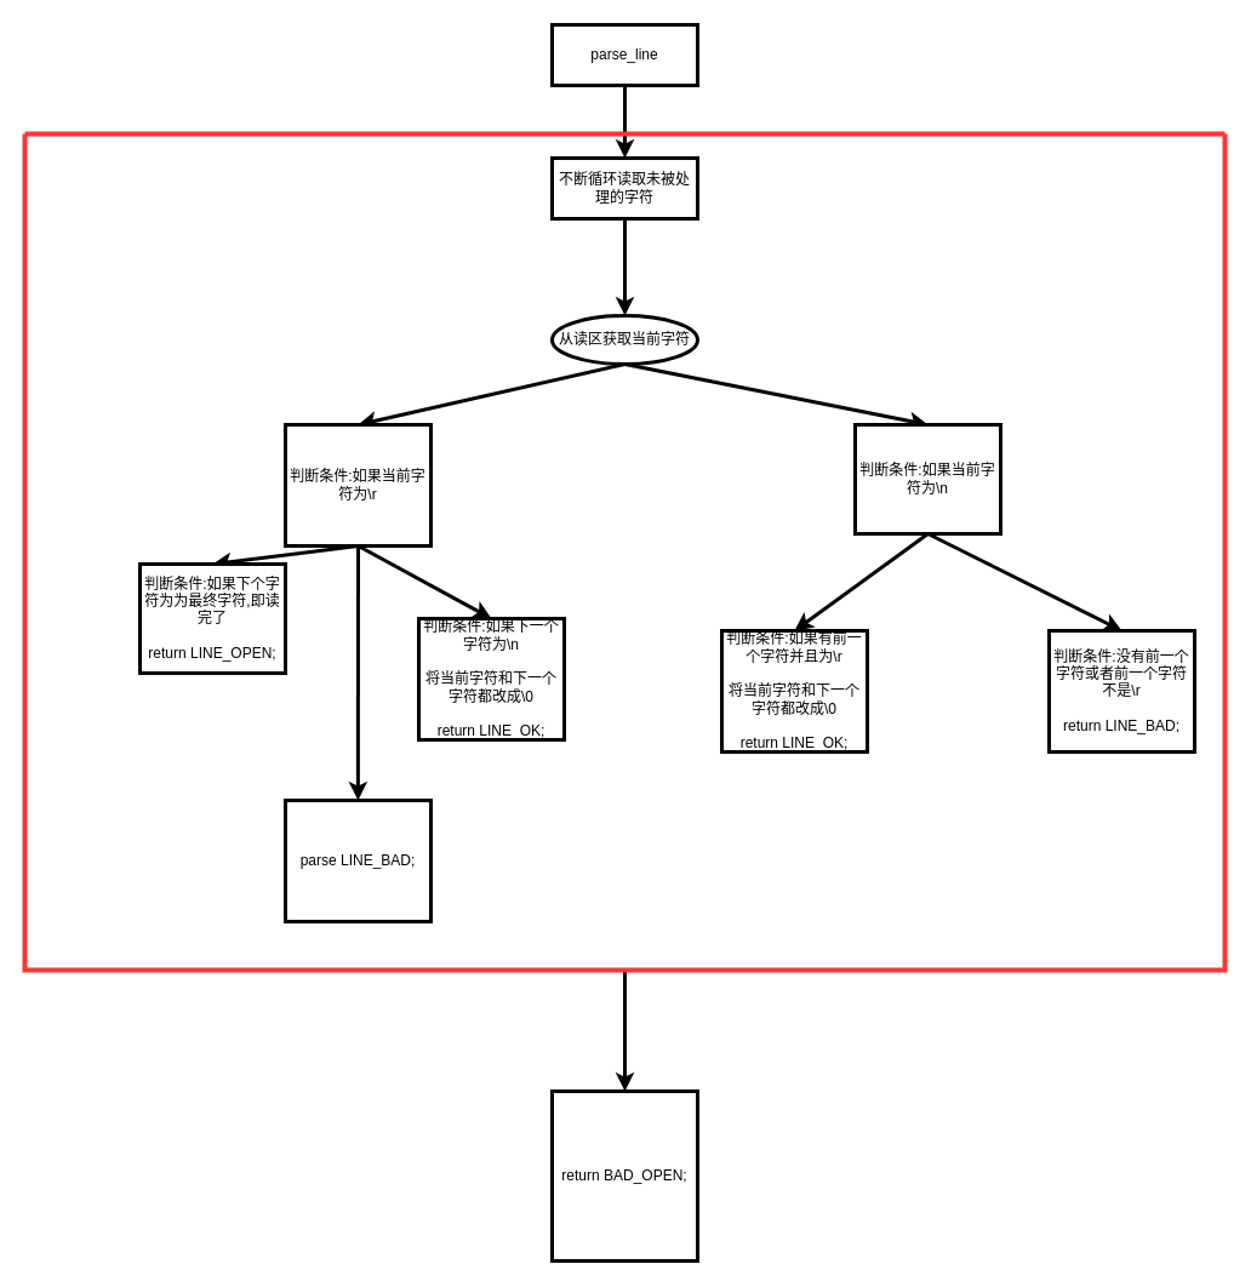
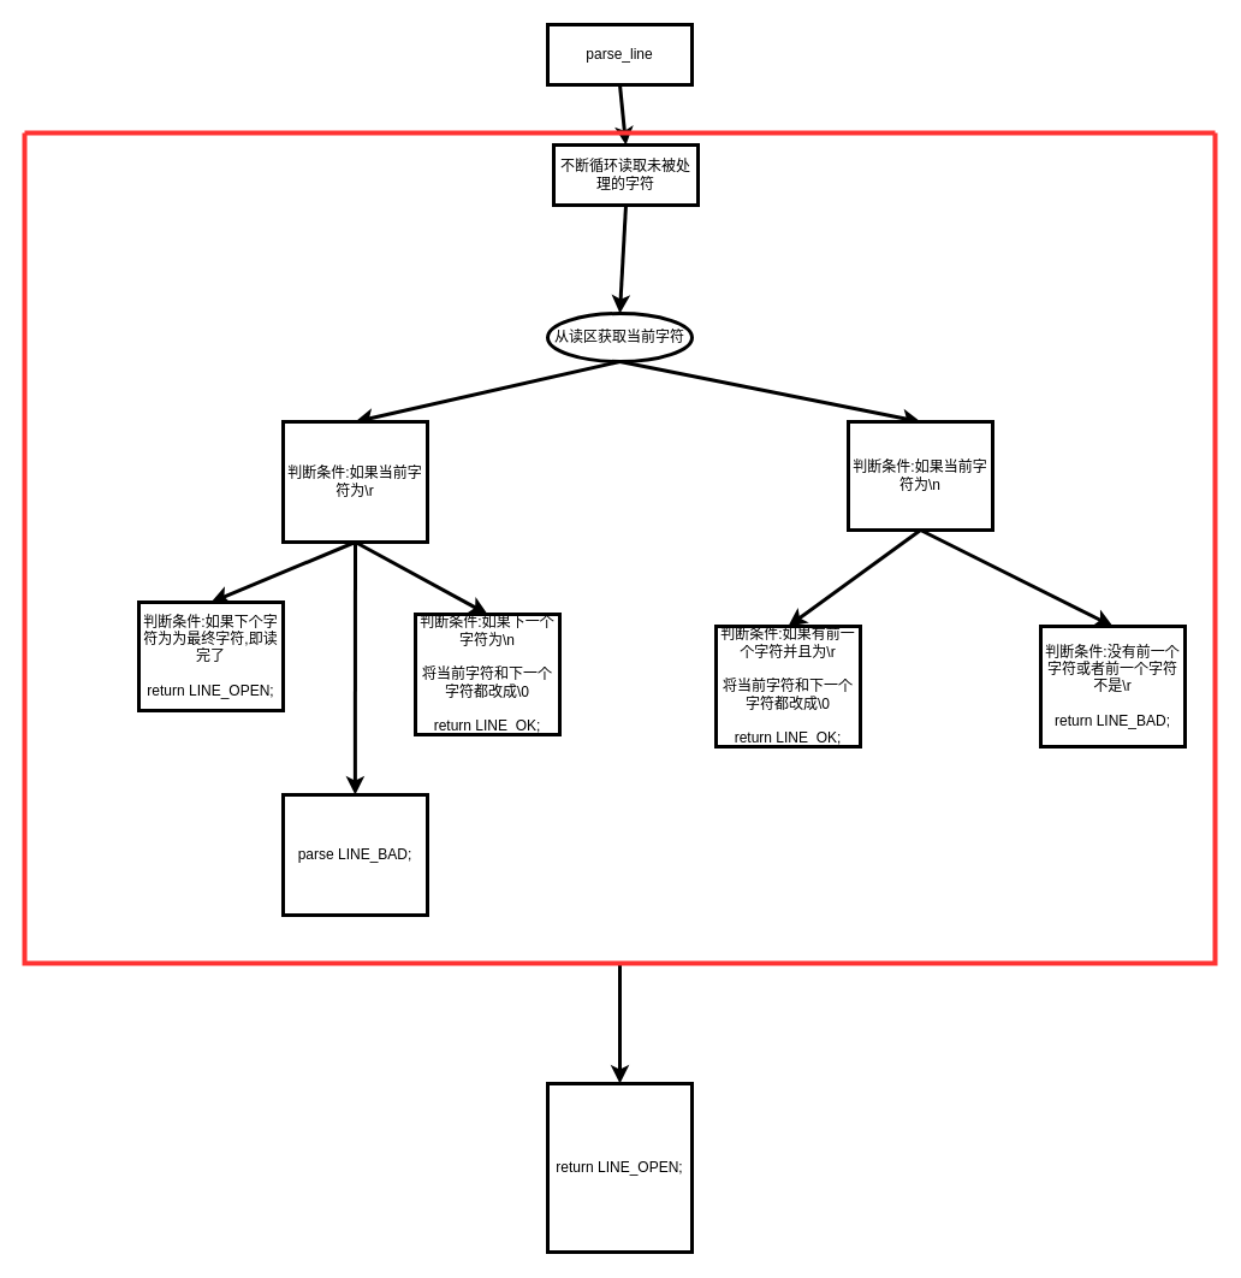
  <mxCell id="0" />
  <mxCell id="1" parent="0" />
  <mxCell id="2" style="edgeStyle=none;html=1;exitX=0.5;exitY=1;exitDx=0;exitDy=0;entryX=0.5;entryY=0;entryDx=0;entryDy=0;strokeColor=#000000;strokeWidth=3;" parent="1" source="3" target="5" edge="1"><mxGeometry relative="1" as="geometry" /></mxCell>
  <mxCell id="3" value="parse_line" style="whiteSpace=wrap;html=1;strokeColor=#000000;strokeWidth=3;" parent="1" vertex="1"><mxGeometry x="455" y="20" width="120" height="50" as="geometry" /></mxCell>
  <mxCell id="4" style="edgeStyle=none;html=1;exitX=0.5;exitY=1;exitDx=0;exitDy=0;entryX=0.5;entryY=0;entryDx=0;entryDy=0;strokeWidth=3;strokeColor=#000000;" edge="1" parent="1" source="5" target="9"><mxGeometry relative="1" as="geometry" /></mxCell>
- <mxCell id="5" value="不断循环读取未被处理的字符" style="whiteSpace=wrap;html=1;strokeColor=#000000;strokeWidth=3;" parent="1" vertex="1"><mxGeometry x="455" y="130" width="120" height="50" as="geometry" /></mxCell>
- <mxCell id="6" value="return BAD_OPEN;" style="whiteSpace=wrap;html=1;strokeColor=#000000;strokeWidth=3;" parent="1" vertex="1"><mxGeometry x="455" y="900" width="120" height="140" as="geometry" /></mxCell>
+ <mxCell id="5" value="不断循环读取未被处理的字符" style="whiteSpace=wrap;html=1;strokeColor=#000000;strokeWidth=3;" parent="1" vertex="1"><mxGeometry x="460" y="120" width="120" height="50" as="geometry" /></mxCell>
+ <mxCell id="6" value="return LINE_OPEN;" style="whiteSpace=wrap;html=1;strokeColor=#000000;strokeWidth=3;" parent="1" vertex="1"><mxGeometry x="455" y="900" width="120" height="140" as="geometry" /></mxCell>
  <mxCell id="7" style="edgeStyle=none;html=1;exitX=0.5;exitY=1;exitDx=0;exitDy=0;entryX=0.5;entryY=0;entryDx=0;entryDy=0;strokeColor=#000000;strokeWidth=3;" edge="1" parent="1" source="9" target="13"><mxGeometry relative="1" as="geometry" /></mxCell>
  <mxCell id="8" style="edgeStyle=none;html=1;exitX=0.5;exitY=1;exitDx=0;exitDy=0;entryX=0.5;entryY=0;entryDx=0;entryDy=0;strokeColor=#000000;strokeWidth=3;" edge="1" parent="1" source="9" target="16"><mxGeometry relative="1" as="geometry" /></mxCell>
  <mxCell id="9" value="从读区获取当前字符" style="ellipse;whiteSpace=wrap;html=1;strokeColor=#000000;strokeWidth=3;" vertex="1" parent="1"><mxGeometry x="455" y="260" width="120" height="40" as="geometry" /></mxCell>
  <mxCell id="10" style="edgeStyle=none;html=1;exitX=0.5;exitY=1;exitDx=0;exitDy=0;entryX=0.5;entryY=0;entryDx=0;entryDy=0;strokeColor=#000000;strokeWidth=3;" edge="1" parent="1" source="13" target="18"><mxGeometry relative="1" as="geometry" /></mxCell>
  <mxCell id="11" style="edgeStyle=none;html=1;exitX=0.5;exitY=1;exitDx=0;exitDy=0;strokeColor=#000000;strokeWidth=3;" edge="1" parent="1" source="13"><mxGeometry relative="1" as="geometry"><mxPoint x="294.857" y="660" as="targetPoint" /></mxGeometry></mxCell>
  <mxCell id="12" style="edgeStyle=none;html=1;exitX=0.5;exitY=1;exitDx=0;exitDy=0;entryX=0.5;entryY=0;entryDx=0;entryDy=0;strokeColor=#000000;strokeWidth=3;" edge="1" parent="1" source="13" target="17"><mxGeometry relative="1" as="geometry" /></mxCell>
  <mxCell id="13" value="判断条件:如果当前字符为\r" style="whiteSpace=wrap;html=1;strokeColor=#000000;strokeWidth=3;" vertex="1" parent="1"><mxGeometry x="235" y="350" width="120" height="100" as="geometry" /></mxCell>
  <mxCell id="14" style="edgeStyle=none;html=1;exitX=0.5;exitY=1;exitDx=0;exitDy=0;entryX=0.5;entryY=0;entryDx=0;entryDy=0;strokeColor=#000000;strokeWidth=3;" edge="1" parent="1" source="16" target="20"><mxGeometry relative="1" as="geometry" /></mxCell>
  <mxCell id="15" style="edgeStyle=none;html=1;exitX=0.5;exitY=1;exitDx=0;exitDy=0;entryX=0.5;entryY=0;entryDx=0;entryDy=0;strokeColor=#000000;strokeWidth=3;" edge="1" parent="1" source="16" target="21"><mxGeometry relative="1" as="geometry" /></mxCell>
  <mxCell id="16" value="判断条件:如果当前字符为\n" style="whiteSpace=wrap;html=1;strokeColor=#000000;strokeWidth=3;" vertex="1" parent="1"><mxGeometry x="705" y="350" width="120" height="90" as="geometry" /></mxCell>
- <mxCell id="17" value="判断条件:如果下个字符为为最终字符,即读完了&lt;br&gt;&lt;br&gt;return LINE_OPEN;" style="whiteSpace=wrap;html=1;strokeColor=#000000;strokeWidth=3;" vertex="1" parent="1"><mxGeometry x="115" y="465" width="120" height="90" as="geometry" /></mxCell>
+ <mxCell id="17" value="判断条件:如果下个字符为为最终字符,即读完了&lt;br&gt;&lt;br&gt;return LINE_OPEN;" style="whiteSpace=wrap;html=1;strokeColor=#000000;strokeWidth=3;" vertex="1" parent="1"><mxGeometry x="115" y="500" width="120" height="90" as="geometry" /></mxCell>
  <mxCell id="18" value="判断条件:如果下一个字符为\n&lt;br&gt;&lt;br&gt;将当前字符和下一个字符都改成\0&lt;br&gt;&lt;br&gt;return LINE_OK;" style="whiteSpace=wrap;html=1;strokeColor=#000000;strokeWidth=3;" vertex="1" parent="1"><mxGeometry x="345" y="510" width="120" height="100" as="geometry" /></mxCell>
  <mxCell id="19" value="parse LINE_BAD;" style="whiteSpace=wrap;html=1;strokeColor=#000000;strokeWidth=3;" vertex="1" parent="1"><mxGeometry x="235" y="660" width="120" height="100" as="geometry" /></mxCell>
  <mxCell id="20" value="判断条件:如果有前一个字符并且为\r&lt;br&gt;&lt;br&gt;将当前字符和下一个字符都改成\0&lt;br&gt;&lt;br&gt;return LINE_OK;" style="whiteSpace=wrap;html=1;strokeColor=#000000;strokeWidth=3;" vertex="1" parent="1"><mxGeometry x="595" y="520" width="120" height="100" as="geometry" /></mxCell>
  <mxCell id="21" value="判断条件:没有前一个字符或者前一个字符不是\r&lt;br&gt;&lt;br&gt;return LINE_BAD;" style="whiteSpace=wrap;html=1;strokeColor=#000000;strokeWidth=3;" vertex="1" parent="1"><mxGeometry x="865" y="520" width="120" height="100" as="geometry" /></mxCell>
  <mxCell id="22" style="edgeStyle=none;html=1;exitX=0.5;exitY=1;exitDx=0;exitDy=0;entryX=0.5;entryY=0;entryDx=0;entryDy=0;strokeColor=#000000;strokeWidth=3;" edge="1" parent="1" source="23" target="6"><mxGeometry relative="1" as="geometry" /></mxCell>
  <mxCell id="23" value="" style="swimlane;startSize=0;strokeColor=#FF3333;strokeWidth=4;" vertex="1" parent="1"><mxGeometry x="20" y="110" width="990" height="690" as="geometry" /></mxCell>
